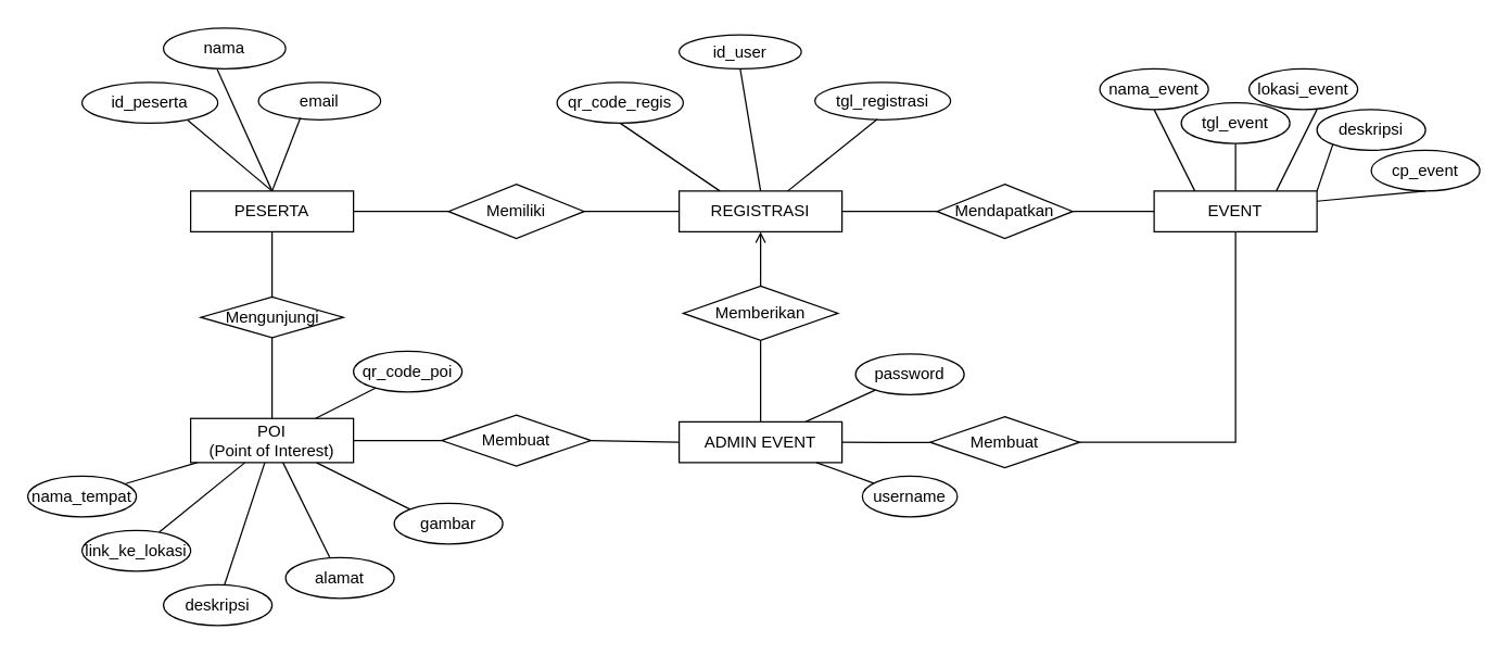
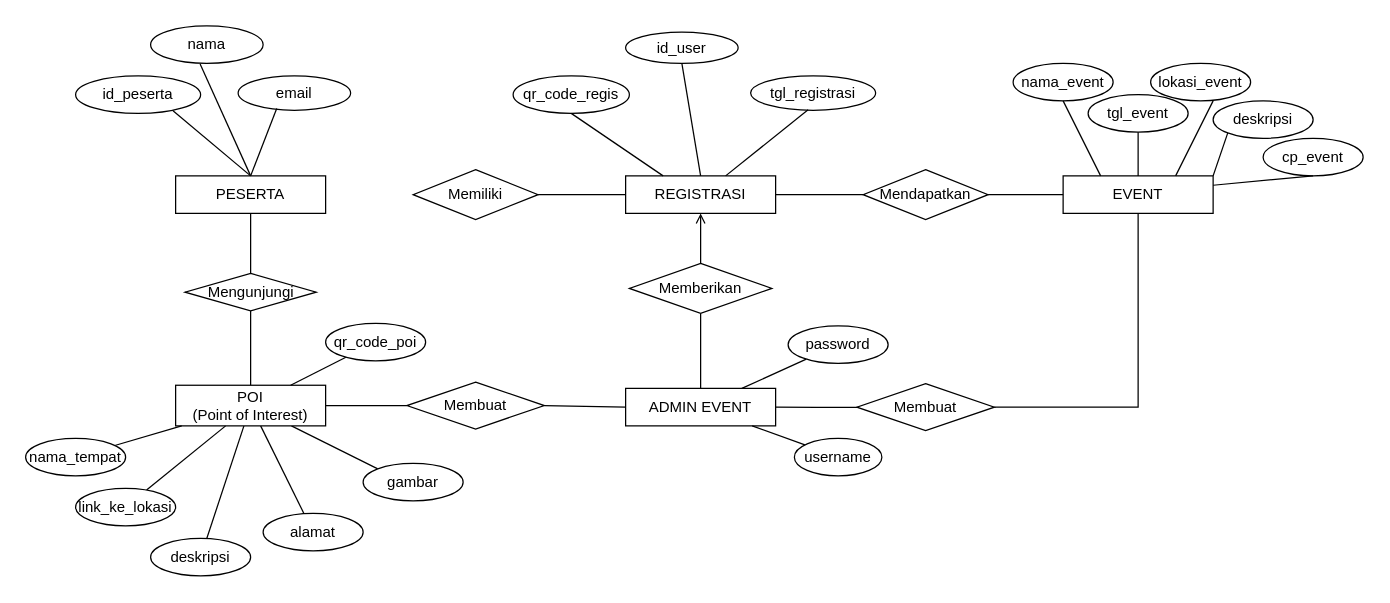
  <mxCell id="0" />
  <mxCell id="1" parent="0" />
  <mxCell id="2" value="PESERTA" style="rounded=0;whiteSpace=wrap;html=1;" vertex="1" parent="1"><mxGeometry x="140" y="140" width="120" height="30" as="geometry" /></mxCell>
  <mxCell id="3" value="Memiliki" style="rhombus;whiteSpace=wrap;html=1;" vertex="1" parent="1"><mxGeometry x="330" y="135" width="100" height="40" as="geometry" /></mxCell>
  <mxCell id="4" value="REGISTRASI" style="rounded=0;whiteSpace=wrap;html=1;" vertex="1" parent="1"><mxGeometry x="500" y="140" width="120" height="30" as="geometry" /></mxCell>
- <mxCell id="5" value="" style="endArrow=none;html=1;rounded=0;entryX=0;entryY=0.5;entryDx=0;entryDy=0;exitX=1;exitY=0.5;exitDx=0;exitDy=0;" edge="1" parent="1" target="3" source="2"><mxGeometry width="50" height="50" relative="1" as="geometry"><mxPoint x="260" y="170" as="sourcePoint" /><mxPoint x="310" y="120" as="targetPoint" /></mxGeometry></mxCell>
  <mxCell id="6" value="id_peserta" style="ellipse;whiteSpace=wrap;html=1;" vertex="1" parent="1"><mxGeometry x="60" y="60" width="100" height="30" as="geometry" /></mxCell>
  <mxCell id="7" value="nama" style="ellipse;whiteSpace=wrap;html=1;" vertex="1" parent="1"><mxGeometry x="120" y="20" width="90" height="30" as="geometry" /></mxCell>
  <mxCell id="8" value="email" style="ellipse;whiteSpace=wrap;html=1;" vertex="1" parent="1"><mxGeometry x="190" y="60" width="90" height="27.5" as="geometry" /></mxCell>
  <mxCell id="9" value="" style="endArrow=none;html=1;rounded=0;exitX=0.5;exitY=0;exitDx=0;exitDy=0;entryX=0.779;entryY=0.931;entryDx=0;entryDy=0;entryPerimeter=0;" edge="1" parent="1" source="2" target="6"><mxGeometry width="50" height="50" relative="1" as="geometry"><mxPoint x="90" y="150" as="sourcePoint" /><mxPoint x="140" y="100" as="targetPoint" /></mxGeometry></mxCell>
  <mxCell id="10" value="" style="endArrow=none;html=1;rounded=0;exitX=0.5;exitY=0;exitDx=0;exitDy=0;entryX=0.44;entryY=1.019;entryDx=0;entryDy=0;entryPerimeter=0;" edge="1" parent="1" source="2" target="7"><mxGeometry width="50" height="50" relative="1" as="geometry"><mxPoint x="160" y="140" as="sourcePoint" /><mxPoint x="210" y="90" as="targetPoint" /></mxGeometry></mxCell>
  <mxCell id="11" value="" style="endArrow=none;html=1;rounded=0;entryX=0.343;entryY=0.946;entryDx=0;entryDy=0;entryPerimeter=0;" edge="1" parent="1" target="8"><mxGeometry width="50" height="50" relative="1" as="geometry"><mxPoint x="200" y="140" as="sourcePoint" /><mxPoint x="280" y="100" as="targetPoint" /></mxGeometry></mxCell>
  <mxCell id="12" value="" style="endArrow=none;html=1;rounded=0;entryX=0;entryY=0.5;entryDx=0;entryDy=0;exitX=1;exitY=0.5;exitDx=0;exitDy=0;" edge="1" parent="1" target="4" source="3"><mxGeometry width="50" height="50" relative="1" as="geometry"><mxPoint x="430" y="170" as="sourcePoint" /><mxPoint x="480" y="120" as="targetPoint" /></mxGeometry></mxCell>
  <mxCell id="13" value="Mendapatkan" style="rhombus;whiteSpace=wrap;html=1;" vertex="1" parent="1"><mxGeometry x="690" y="135" width="100" height="40" as="geometry" /></mxCell>
  <mxCell id="14" value="EVENT" style="rounded=0;whiteSpace=wrap;html=1;" vertex="1" parent="1"><mxGeometry x="850" y="140" width="120" height="30" as="geometry" /></mxCell>
  <mxCell id="15" value="" style="endArrow=none;html=1;rounded=0;entryX=0;entryY=0.5;entryDx=0;entryDy=0;exitX=1;exitY=0.5;exitDx=0;exitDy=0;" edge="1" parent="1" source="4" target="13"><mxGeometry width="50" height="50" relative="1" as="geometry"><mxPoint x="620" y="180" as="sourcePoint" /><mxPoint x="670" y="130" as="targetPoint" /></mxGeometry></mxCell>
  <mxCell id="16" value="" style="endArrow=none;html=1;rounded=0;exitX=1;exitY=0.5;exitDx=0;exitDy=0;entryX=0;entryY=0.5;entryDx=0;entryDy=0;" edge="1" parent="1" source="13" target="14"><mxGeometry width="50" height="50" relative="1" as="geometry"><mxPoint x="790" y="170" as="sourcePoint" /><mxPoint x="850" y="170" as="targetPoint" /></mxGeometry></mxCell>
  <mxCell id="17" value="qr_code_regis" style="ellipse;whiteSpace=wrap;html=1;" vertex="1" parent="1"><mxGeometry x="410" y="60" width="93" height="30" as="geometry" /></mxCell>
  <mxCell id="18" value="id_user" style="ellipse;whiteSpace=wrap;html=1;" vertex="1" parent="1"><mxGeometry x="500" y="25" width="90" height="25" as="geometry" /></mxCell>
  <mxCell id="19" value="tgl_registrasi" style="ellipse;whiteSpace=wrap;html=1;" vertex="1" parent="1"><mxGeometry x="600" y="60" width="100" height="27.5" as="geometry" /></mxCell>
  <mxCell id="20" value="" style="endArrow=none;html=1;rounded=0;exitX=0.25;exitY=0;exitDx=0;exitDy=0;entryX=0.5;entryY=1;entryDx=0;entryDy=0;" edge="1" parent="1" source="4" target="17"><mxGeometry width="50" height="50" relative="1" as="geometry"><mxPoint x="480" y="140" as="sourcePoint" /><mxPoint x="530" y="90" as="targetPoint" /></mxGeometry></mxCell>
  <mxCell id="21" value="" style="endArrow=none;html=1;rounded=0;exitX=0.5;exitY=0;exitDx=0;exitDy=0;entryX=0.5;entryY=1;entryDx=0;entryDy=0;" edge="1" parent="1" source="4" target="18"><mxGeometry width="50" height="50" relative="1" as="geometry"><mxPoint x="570" y="130" as="sourcePoint" /><mxPoint x="580" y="110" as="targetPoint" /></mxGeometry></mxCell>
  <mxCell id="22" value="" style="endArrow=none;html=1;rounded=0;entryX=0.46;entryY=0.986;entryDx=0;entryDy=0;entryPerimeter=0;" edge="1" parent="1" target="19"><mxGeometry width="50" height="50" relative="1" as="geometry"><mxPoint x="580" y="140" as="sourcePoint" /><mxPoint x="630" y="90" as="targetPoint" /></mxGeometry></mxCell>
  <mxCell id="23" value="Mengunjungi" style="rhombus;whiteSpace=wrap;html=1;" vertex="1" parent="1"><mxGeometry x="147.5" y="218" width="105" height="30" as="geometry" /></mxCell>
  <mxCell id="24" style="edgeStyle=orthogonalEdgeStyle;rounded=0;orthogonalLoop=1;jettySize=auto;html=1;entryX=0.5;entryY=1;entryDx=0;entryDy=0;endArrow=none;endFill=0;" edge="1" parent="1" source="28" target="23"><mxGeometry relative="1" as="geometry" /></mxCell>
  <mxCell id="25" style="rounded=0;orthogonalLoop=1;jettySize=auto;html=1;entryX=0;entryY=0;entryDx=0;entryDy=0;endArrow=none;endFill=0;" edge="1" parent="1" source="28" target="60"><mxGeometry relative="1" as="geometry" /></mxCell>
  <mxCell id="26" style="rounded=0;orthogonalLoop=1;jettySize=auto;html=1;endArrow=none;endFill=0;" edge="1" parent="1" source="28" target="55"><mxGeometry relative="1" as="geometry" /></mxCell>
  <mxCell id="27" style="rounded=0;orthogonalLoop=1;jettySize=auto;html=1;endArrow=none;endFill=0;" edge="1" parent="1" source="28" target="52"><mxGeometry relative="1" as="geometry" /></mxCell>
  <mxCell id="28" value="POI&lt;div&gt;(Point of Interest)&lt;/div&gt;" style="rounded=0;whiteSpace=wrap;html=1;" vertex="1" parent="1"><mxGeometry x="140" y="307.5" width="120" height="32.5" as="geometry" /></mxCell>
  <mxCell id="29" value="Membuat" style="rhombus;whiteSpace=wrap;html=1;" vertex="1" parent="1"><mxGeometry x="325" y="305" width="110" height="37.5" as="geometry" /></mxCell>
  <mxCell id="30" style="edgeStyle=orthogonalEdgeStyle;rounded=0;orthogonalLoop=1;jettySize=auto;html=1;entryX=0.5;entryY=1;entryDx=0;entryDy=0;endArrow=none;endFill=0;" edge="1" parent="1" source="31" target="34"><mxGeometry relative="1" as="geometry" /></mxCell>
  <mxCell id="31" value="ADMIN EVENT" style="rounded=0;whiteSpace=wrap;html=1;" vertex="1" parent="1"><mxGeometry x="500" y="310" width="120" height="30" as="geometry" /></mxCell>
  <mxCell id="32" style="edgeStyle=orthogonalEdgeStyle;rounded=0;orthogonalLoop=1;jettySize=auto;html=1;endArrow=none;endFill=0;" edge="1" parent="1" source="33" target="31"><mxGeometry relative="1" as="geometry" /></mxCell>
  <mxCell id="33" value="Membuat" style="rhombus;whiteSpace=wrap;html=1;" vertex="1" parent="1"><mxGeometry x="685" y="306.25" width="110" height="37.5" as="geometry" /></mxCell>
  <mxCell id="34" value="Memberikan" style="rhombus;whiteSpace=wrap;html=1;" vertex="1" parent="1"><mxGeometry x="503" y="210" width="114" height="40" as="geometry" /></mxCell>
  <mxCell id="35" value="" style="endArrow=none;html=1;rounded=0;exitX=0.5;exitY=0;exitDx=0;exitDy=0;entryX=0.5;entryY=1;entryDx=0;entryDy=0;" edge="1" parent="1" source="23" target="2"><mxGeometry width="50" height="50" relative="1" as="geometry"><mxPoint x="150" y="250" as="sourcePoint" /><mxPoint x="200" y="200" as="targetPoint" /></mxGeometry></mxCell>
  <mxCell id="36" value="" style="endArrow=none;html=1;rounded=0;entryX=0;entryY=0.5;entryDx=0;entryDy=0;exitX=1;exitY=0.5;exitDx=0;exitDy=0;" edge="1" parent="1" target="29" source="28"><mxGeometry width="50" height="50" relative="1" as="geometry"><mxPoint x="260" y="430" as="sourcePoint" /><mxPoint x="310" y="380" as="targetPoint" /></mxGeometry></mxCell>
  <mxCell id="37" value="" style="endArrow=none;html=1;rounded=0;entryX=0;entryY=0.5;entryDx=0;entryDy=0;exitX=1;exitY=0.5;exitDx=0;exitDy=0;" edge="1" parent="1" target="31" source="29"><mxGeometry width="50" height="50" relative="1" as="geometry"><mxPoint x="440" y="430" as="sourcePoint" /><mxPoint x="490" y="380" as="targetPoint" /></mxGeometry></mxCell>
  <mxCell id="38" value="" style="endArrow=open;html=1;rounded=0;exitX=0.5;exitY=0;exitDx=0;exitDy=0;entryX=0.5;entryY=1;entryDx=0;entryDy=0;" edge="1" parent="1" source="34" target="4"><mxGeometry width="50" height="50" relative="1" as="geometry"><mxPoint x="520" y="250" as="sourcePoint" /><mxPoint x="570" y="200" as="targetPoint" /></mxGeometry></mxCell>
  <mxCell id="39" value="" style="endArrow=none;html=1;rounded=0;entryX=0.5;entryY=1;entryDx=0;entryDy=0;exitX=1;exitY=0.5;exitDx=0;exitDy=0;" edge="1" parent="1" target="14" source="33"><mxGeometry width="50" height="50" relative="1" as="geometry"><mxPoint x="830" y="430" as="sourcePoint" /><mxPoint x="900" y="430" as="targetPoint" /><Array as="points"><mxPoint x="910" y="325" /></Array></mxGeometry></mxCell>
  <mxCell id="40" value="nama_event" style="ellipse;whiteSpace=wrap;html=1;" vertex="1" parent="1"><mxGeometry x="810" y="50" width="80" height="30" as="geometry" /></mxCell>
  <mxCell id="41" value="tgl_event" style="ellipse;whiteSpace=wrap;html=1;" vertex="1" parent="1"><mxGeometry x="870" y="75" width="80" height="30" as="geometry" /></mxCell>
  <mxCell id="42" value="lokasi_event" style="ellipse;whiteSpace=wrap;html=1;" vertex="1" parent="1"><mxGeometry x="920" y="50" width="80" height="30" as="geometry" /></mxCell>
  <mxCell id="43" value="deskripsi" style="ellipse;whiteSpace=wrap;html=1;" vertex="1" parent="1"><mxGeometry x="970" y="80" width="80" height="30" as="geometry" /></mxCell>
  <mxCell id="44" value="cp_event" style="ellipse;whiteSpace=wrap;html=1;" vertex="1" parent="1"><mxGeometry x="1010" y="110" width="80" height="30" as="geometry" /></mxCell>
  <mxCell id="45" value="" style="endArrow=none;html=1;rounded=0;exitX=0.25;exitY=0;exitDx=0;exitDy=0;" edge="1" parent="1" source="14"><mxGeometry width="50" height="50" relative="1" as="geometry"><mxPoint x="800" y="130" as="sourcePoint" /><mxPoint x="850" y="80" as="targetPoint" /></mxGeometry></mxCell>
  <mxCell id="46" value="" style="endArrow=none;html=1;rounded=0;entryX=0.5;entryY=1;entryDx=0;entryDy=0;exitX=0.5;exitY=0;exitDx=0;exitDy=0;" edge="1" parent="1" source="14" target="41"><mxGeometry width="50" height="50" relative="1" as="geometry"><mxPoint x="880" y="160" as="sourcePoint" /><mxPoint x="930" y="110" as="targetPoint" /></mxGeometry></mxCell>
  <mxCell id="47" value="" style="endArrow=none;html=1;rounded=0;exitX=0.75;exitY=0;exitDx=0;exitDy=0;" edge="1" parent="1" source="14"><mxGeometry width="50" height="50" relative="1" as="geometry"><mxPoint x="920" y="130" as="sourcePoint" /><mxPoint x="970" y="80" as="targetPoint" /></mxGeometry></mxCell>
  <mxCell id="48" value="" style="endArrow=none;html=1;rounded=0;entryX=0;entryY=1;entryDx=0;entryDy=0;exitX=1;exitY=0;exitDx=0;exitDy=0;" edge="1" parent="1" source="14" target="43"><mxGeometry width="50" height="50" relative="1" as="geometry"><mxPoint x="940" y="180" as="sourcePoint" /><mxPoint x="990" y="130" as="targetPoint" /></mxGeometry></mxCell>
  <mxCell id="49" value="" style="endArrow=none;html=1;rounded=0;exitX=1;exitY=0.25;exitDx=0;exitDy=0;" edge="1" parent="1" source="14"><mxGeometry width="50" height="50" relative="1" as="geometry"><mxPoint x="1000" y="190" as="sourcePoint" /><mxPoint x="1050" y="140" as="targetPoint" /></mxGeometry></mxCell>
  <mxCell id="50" style="rounded=0;orthogonalLoop=1;jettySize=auto;html=1;endArrow=none;endFill=0;" edge="1" parent="1" source="51" target="28"><mxGeometry relative="1" as="geometry" /></mxCell>
  <mxCell id="51" value="nama_tempat" style="ellipse;whiteSpace=wrap;html=1;" vertex="1" parent="1"><mxGeometry x="20" y="350" width="80" height="30" as="geometry" /></mxCell>
  <mxCell id="52" value="deskripsi" style="ellipse;whiteSpace=wrap;html=1;" vertex="1" parent="1"><mxGeometry x="120" y="430" width="80" height="30" as="geometry" /></mxCell>
  <mxCell id="53" style="rounded=0;orthogonalLoop=1;jettySize=auto;html=1;endArrow=none;endFill=0;" edge="1" parent="1" source="54" target="28"><mxGeometry relative="1" as="geometry" /></mxCell>
  <mxCell id="54" value="link_ke_lokasi" style="ellipse;whiteSpace=wrap;html=1;" vertex="1" parent="1"><mxGeometry x="60" y="390" width="80" height="30" as="geometry" /></mxCell>
  <mxCell id="55" value="alamat" style="ellipse;whiteSpace=wrap;html=1;" vertex="1" parent="1"><mxGeometry x="210" y="410" width="80" height="30" as="geometry" /></mxCell>
  <mxCell id="56" style="rounded=0;orthogonalLoop=1;jettySize=auto;html=1;endArrow=none;endFill=0;" edge="1" parent="1" source="57" target="31"><mxGeometry relative="1" as="geometry" /></mxCell>
  <mxCell id="57" value="username" style="ellipse;whiteSpace=wrap;html=1;" vertex="1" parent="1"><mxGeometry x="635" y="350" width="70" height="30" as="geometry" /></mxCell>
  <mxCell id="58" style="rounded=0;orthogonalLoop=1;jettySize=auto;html=1;endArrow=none;endFill=0;" edge="1" parent="1" source="59" target="31"><mxGeometry relative="1" as="geometry" /></mxCell>
  <mxCell id="59" value="password" style="ellipse;whiteSpace=wrap;html=1;" vertex="1" parent="1"><mxGeometry x="630" y="260" width="80" height="30" as="geometry" /></mxCell>
  <mxCell id="60" value="gambar" style="ellipse;whiteSpace=wrap;html=1;" vertex="1" parent="1"><mxGeometry x="290" y="370" width="80" height="30" as="geometry" /></mxCell>
  <mxCell id="61" style="rounded=0;orthogonalLoop=1;jettySize=auto;html=1;endArrow=none;endFill=0;" edge="1" parent="1" source="62" target="28"><mxGeometry relative="1" as="geometry" /></mxCell>
  <mxCell id="62" value="qr_code_poi" style="ellipse;whiteSpace=wrap;html=1;" vertex="1" parent="1"><mxGeometry x="260" y="258" width="80" height="30" as="geometry" /></mxCell>
